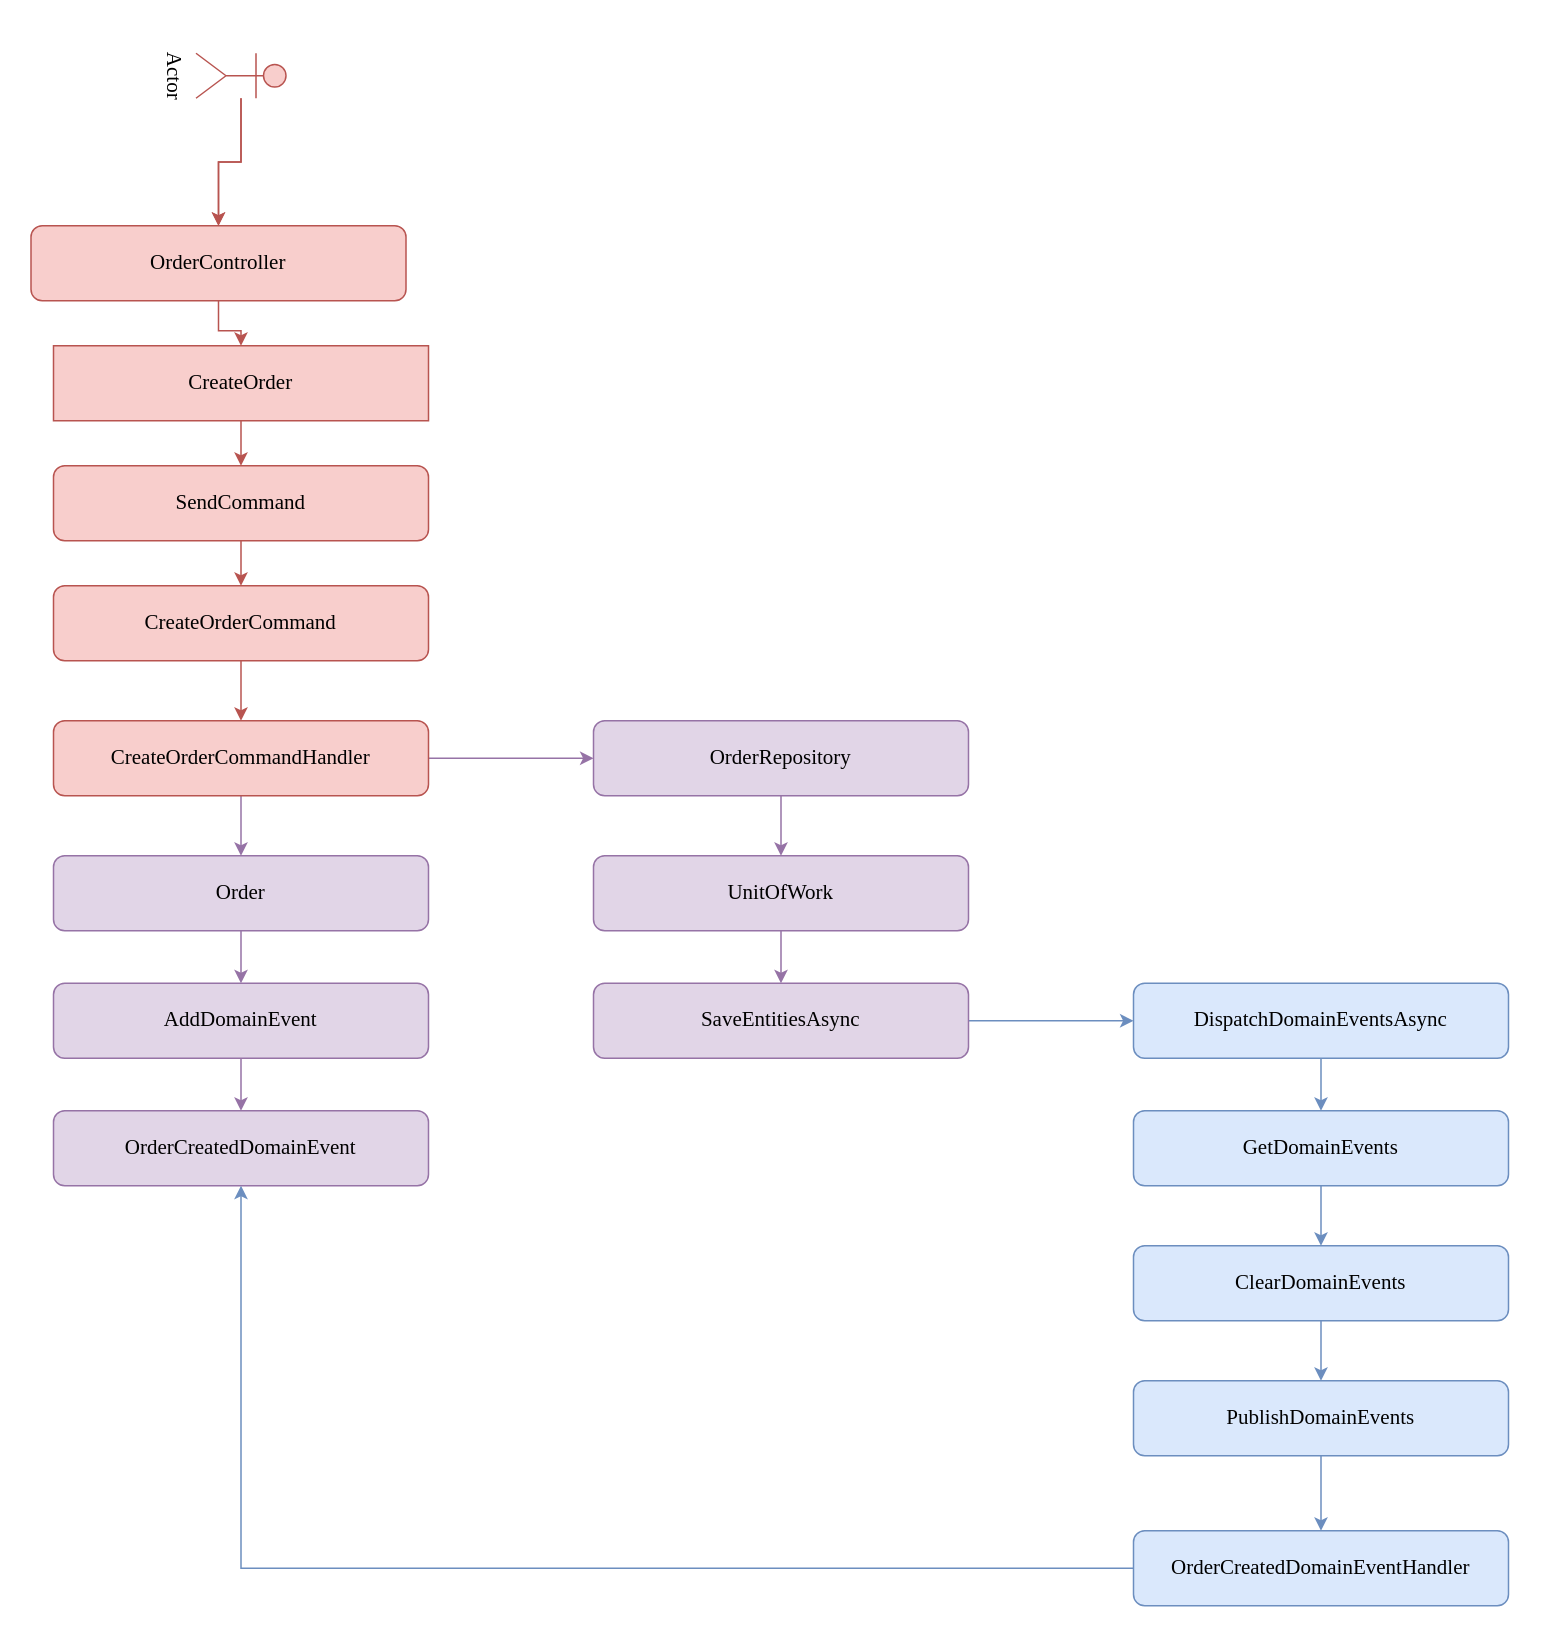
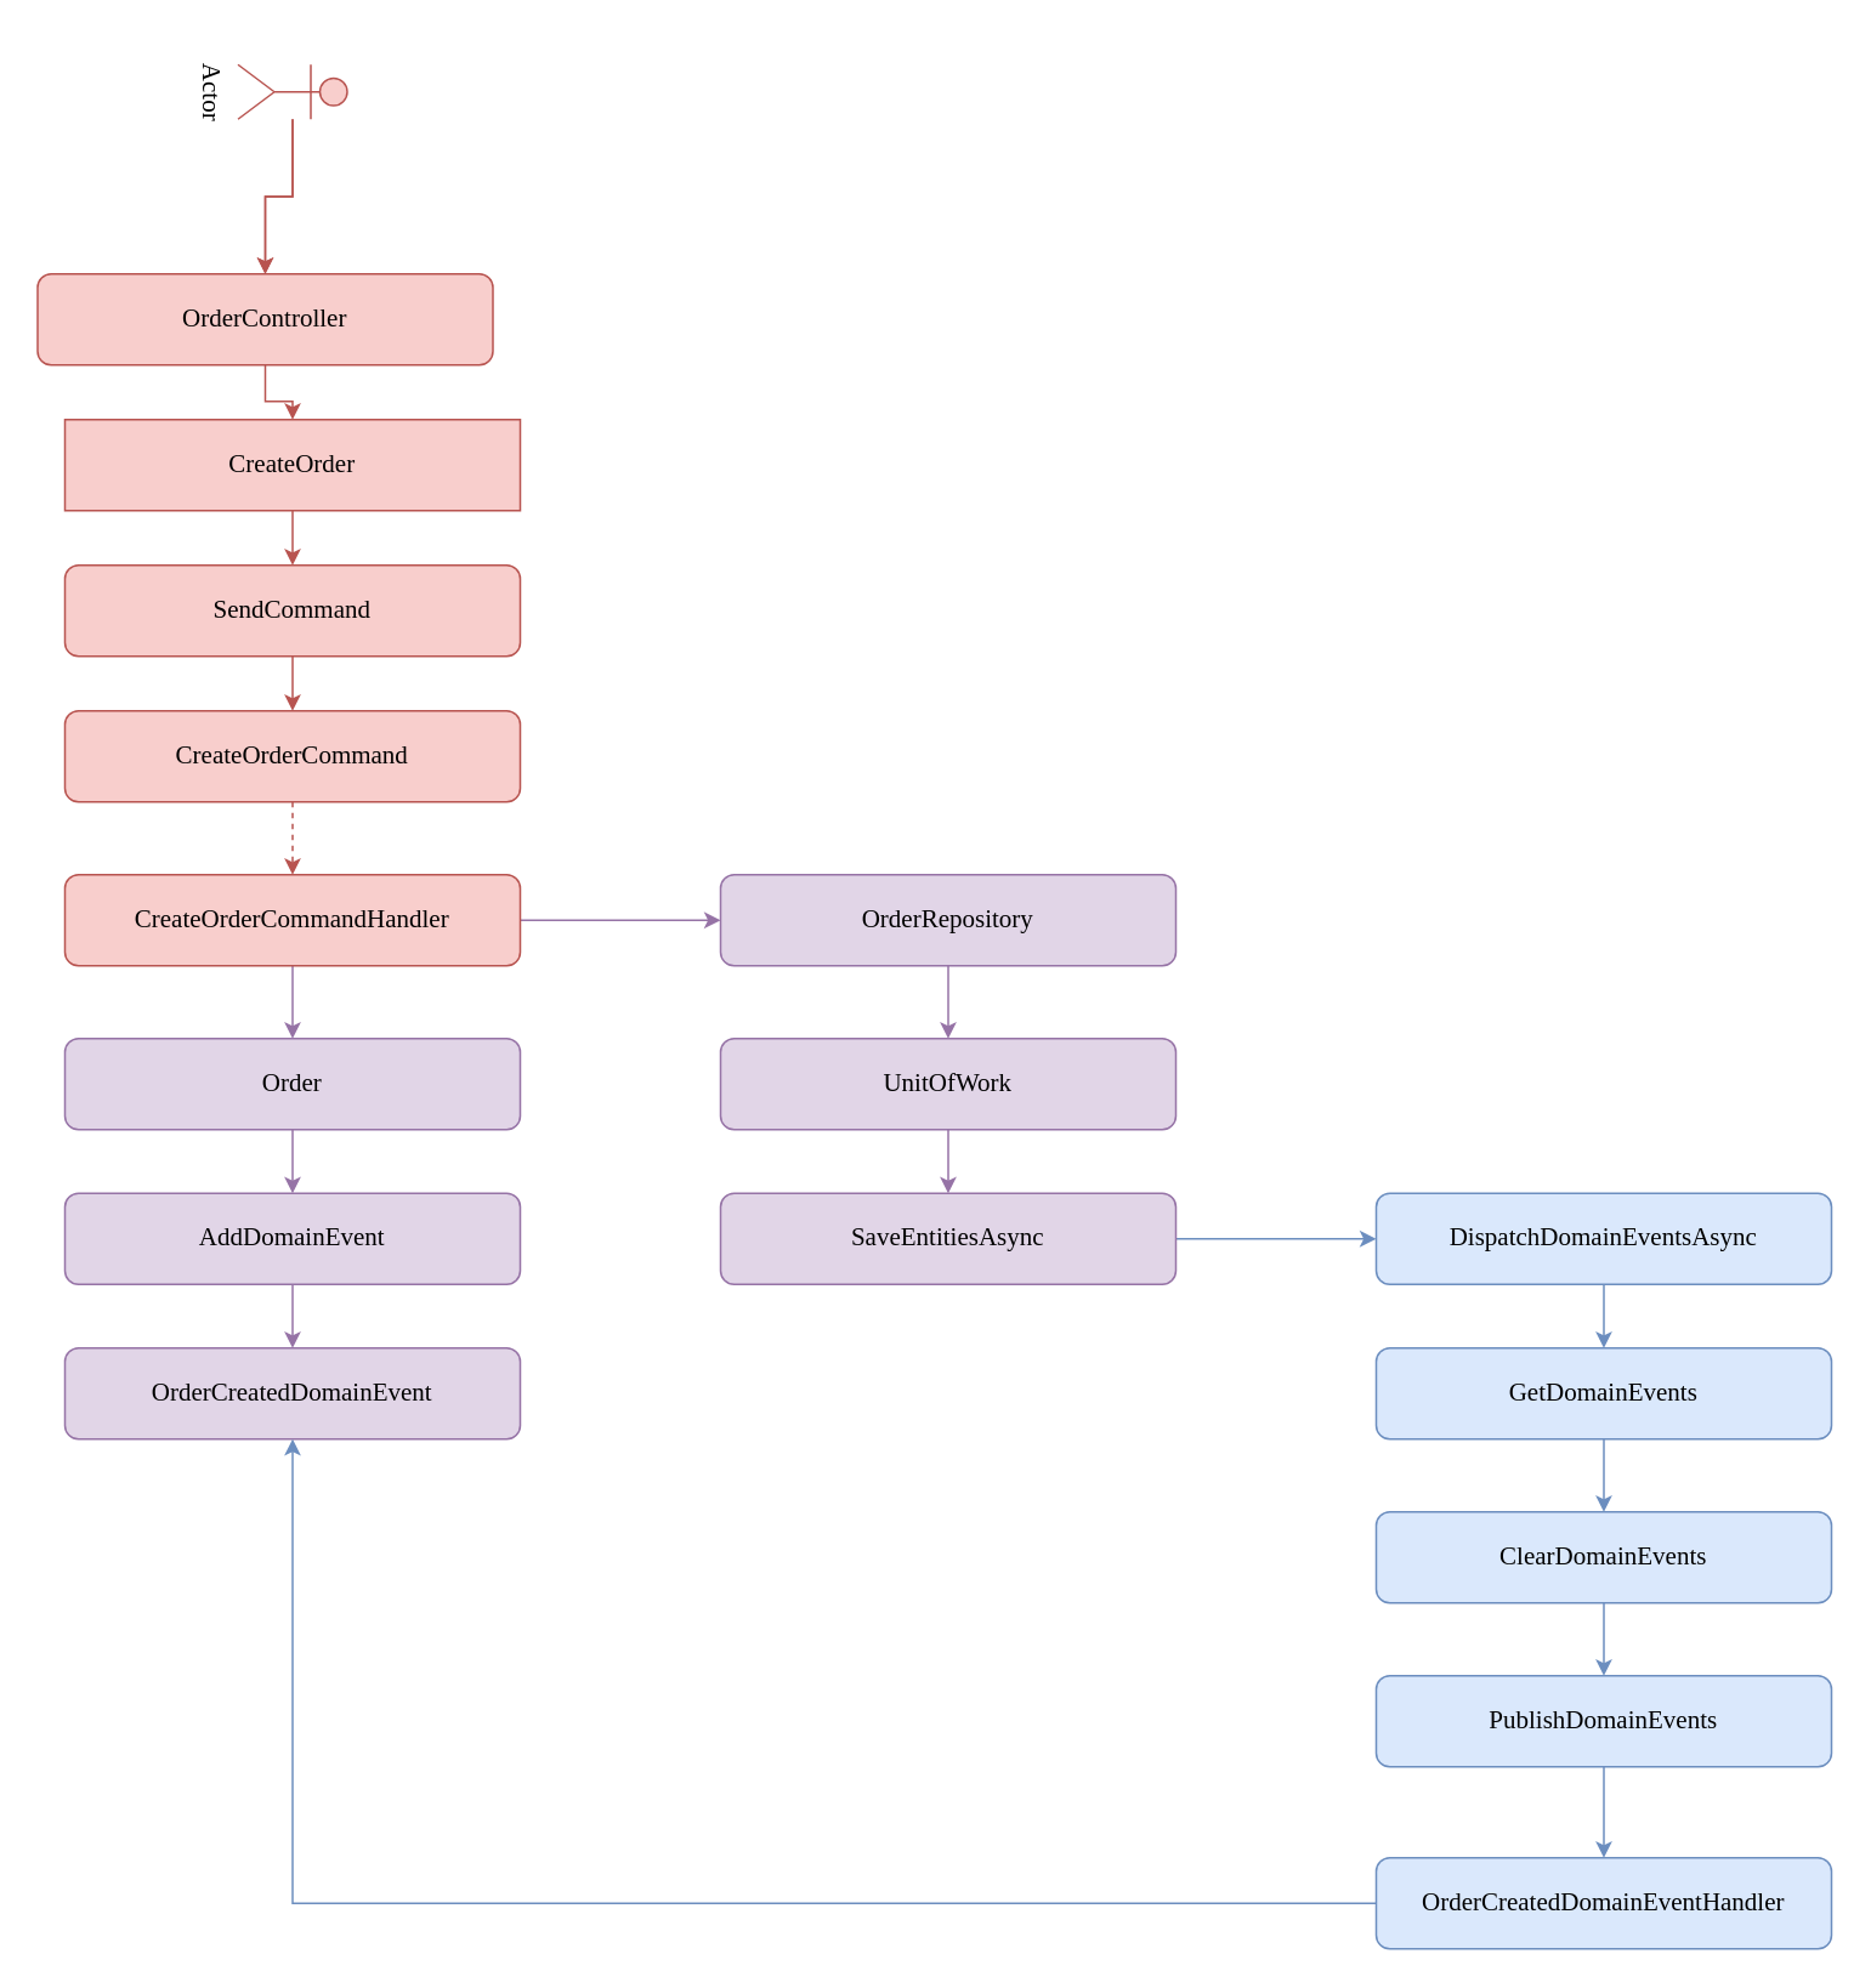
  <mxCell id="0" />
  <mxCell id="1" parent="0" />
  <mxCell id="2" style="edgeStyle=orthogonalEdgeStyle;rounded=0;orthogonalLoop=1;jettySize=auto;html=1;entryX=0.5;entryY=0;entryDx=0;entryDy=0;fillColor=#f8cecc;strokeColor=#b85450;fontSize=14;fontFamily=Comic Sans MS;" parent="1" source="3" target="5" edge="1"><mxGeometry relative="1" as="geometry" /></mxCell>
  <mxCell id="3" value="OrderController" style="rounded=1;whiteSpace=wrap;html=1;fillColor=#f8cecc;strokeColor=#b85450;fontSize=14;fontFamily=Comic Sans MS;" parent="1" vertex="1"><mxGeometry x="20" y="150" width="250" height="50" as="geometry" /></mxCell>
  <mxCell id="4" style="edgeStyle=orthogonalEdgeStyle;rounded=0;orthogonalLoop=1;jettySize=auto;html=1;entryX=0.5;entryY=0;entryDx=0;entryDy=0;fillColor=#f8cecc;strokeColor=#b85450;fontSize=14;fontFamily=Comic Sans MS;" parent="1" source="5" target="7" edge="1"><mxGeometry relative="1" as="geometry" /></mxCell>
  <mxCell id="5" value="CreateOrder" style="whiteSpace=wrap;html=1;fillColor=#f8cecc;strokeColor=#b85450;fontSize=14;fontFamily=Comic Sans MS;rounded=0;" parent="1" vertex="1"><mxGeometry x="35" y="230" width="250" height="50" as="geometry" /></mxCell>
  <mxCell id="6" style="edgeStyle=orthogonalEdgeStyle;rounded=0;orthogonalLoop=1;jettySize=auto;html=1;entryX=0.5;entryY=0;entryDx=0;entryDy=0;fillColor=#f8cecc;strokeColor=#b85450;fontSize=14;fontFamily=Comic Sans MS;" parent="1" source="7" target="9" edge="1"><mxGeometry relative="1" as="geometry" /></mxCell>
  <mxCell id="7" value="SendCommand" style="rounded=1;whiteSpace=wrap;html=1;fillColor=#f8cecc;strokeColor=#b85450;fontSize=14;fontFamily=Comic Sans MS;" parent="1" vertex="1"><mxGeometry x="35" y="310" width="250" height="50" as="geometry" /></mxCell>
- <mxCell id="8" value="" style="edgeStyle=orthogonalEdgeStyle;rounded=0;orthogonalLoop=1;jettySize=auto;html=1;fillColor=#f8cecc;strokeColor=#b85450;fontSize=14;fontFamily=Comic Sans MS;" parent="1" source="9" target="12" edge="1"><mxGeometry relative="1" as="geometry" /></mxCell>
+ <mxCell id="8" value="" style="edgeStyle=orthogonalEdgeStyle;rounded=0;orthogonalLoop=1;jettySize=auto;html=1;fillColor=#f8cecc;strokeColor=#b85450;fontSize=14;fontFamily=Comic Sans MS;dashed=1;" parent="1" source="9" target="12" edge="1"><mxGeometry relative="1" as="geometry" /></mxCell>
  <mxCell id="9" value="CreateOrderCommand" style="rounded=1;whiteSpace=wrap;html=1;fillColor=#f8cecc;strokeColor=#b85450;fontSize=14;fontFamily=Comic Sans MS;" parent="1" vertex="1"><mxGeometry x="35" y="390" width="250" height="50" as="geometry" /></mxCell>
  <mxCell id="10" style="edgeStyle=orthogonalEdgeStyle;rounded=0;orthogonalLoop=1;jettySize=auto;html=1;entryX=0.5;entryY=0;entryDx=0;entryDy=0;fillColor=#e1d5e7;strokeColor=#9673a6;fontSize=14;fontFamily=Comic Sans MS;" parent="1" source="12" target="14" edge="1"><mxGeometry relative="1" as="geometry" /></mxCell>
  <mxCell id="11" style="edgeStyle=orthogonalEdgeStyle;rounded=0;orthogonalLoop=1;jettySize=auto;html=1;entryX=0;entryY=0.5;entryDx=0;entryDy=0;fillColor=#e1d5e7;strokeColor=#9673a6;fontSize=14;fontFamily=Comic Sans MS;" parent="1" source="12" target="19" edge="1"><mxGeometry relative="1" as="geometry" /></mxCell>
  <mxCell id="12" value="CreateOrderCommandHandler" style="rounded=1;whiteSpace=wrap;html=1;fillColor=#f8cecc;strokeColor=#b85450;fontSize=14;fontFamily=Comic Sans MS;" parent="1" vertex="1"><mxGeometry x="35" y="480" width="250" height="50" as="geometry" /></mxCell>
  <mxCell id="13" style="edgeStyle=orthogonalEdgeStyle;rounded=0;orthogonalLoop=1;jettySize=auto;html=1;entryX=0.5;entryY=0;entryDx=0;entryDy=0;fillColor=#e1d5e7;strokeColor=#9673a6;fontSize=14;fontFamily=Comic Sans MS;" parent="1" source="14" target="16" edge="1"><mxGeometry relative="1" as="geometry" /></mxCell>
  <mxCell id="14" value="Order" style="rounded=1;whiteSpace=wrap;html=1;fillColor=#e1d5e7;strokeColor=#9673a6;fontSize=14;fontFamily=Comic Sans MS;" parent="1" vertex="1"><mxGeometry x="35" y="570" width="250" height="50" as="geometry" /></mxCell>
  <mxCell id="15" style="edgeStyle=orthogonalEdgeStyle;rounded=0;orthogonalLoop=1;jettySize=auto;html=1;entryX=0.5;entryY=0;entryDx=0;entryDy=0;fillColor=#e1d5e7;strokeColor=#9673a6;fontSize=14;fontFamily=Comic Sans MS;" parent="1" source="16" target="17" edge="1"><mxGeometry relative="1" as="geometry" /></mxCell>
  <mxCell id="16" value="AddDomainEvent" style="rounded=1;whiteSpace=wrap;html=1;fillColor=#e1d5e7;strokeColor=#9673a6;fontSize=14;fontFamily=Comic Sans MS;" parent="1" vertex="1"><mxGeometry x="35" y="655" width="250" height="50" as="geometry" /></mxCell>
  <mxCell id="17" value="OrderCreatedDomainEvent" style="rounded=1;whiteSpace=wrap;html=1;fillColor=#e1d5e7;strokeColor=#9673a6;fontSize=14;fontFamily=Comic Sans MS;" parent="1" vertex="1"><mxGeometry x="35" y="740" width="250" height="50" as="geometry" /></mxCell>
  <mxCell id="18" style="edgeStyle=orthogonalEdgeStyle;rounded=0;orthogonalLoop=1;jettySize=auto;html=1;entryX=0.5;entryY=0;entryDx=0;entryDy=0;fillColor=#e1d5e7;strokeColor=#9673a6;fontSize=14;fontFamily=Comic Sans MS;" parent="1" source="19" target="21" edge="1"><mxGeometry relative="1" as="geometry" /></mxCell>
  <mxCell id="19" value="OrderRepository" style="rounded=1;whiteSpace=wrap;html=1;fillColor=#e1d5e7;strokeColor=#9673a6;fontSize=14;fontFamily=Comic Sans MS;" parent="1" vertex="1"><mxGeometry x="395" y="480" width="250" height="50" as="geometry" /></mxCell>
  <mxCell id="20" style="edgeStyle=orthogonalEdgeStyle;rounded=0;orthogonalLoop=1;jettySize=auto;html=1;entryX=0.5;entryY=0;entryDx=0;entryDy=0;fillColor=#e1d5e7;strokeColor=#9673a6;fontSize=14;fontFamily=Comic Sans MS;" parent="1" source="21" target="23" edge="1"><mxGeometry relative="1" as="geometry" /></mxCell>
  <mxCell id="21" value="UnitOfWork" style="rounded=1;whiteSpace=wrap;html=1;fillColor=#e1d5e7;strokeColor=#9673a6;fontSize=14;fontFamily=Comic Sans MS;" parent="1" vertex="1"><mxGeometry x="395" y="570" width="250" height="50" as="geometry" /></mxCell>
  <mxCell id="22" style="edgeStyle=orthogonalEdgeStyle;rounded=0;orthogonalLoop=1;jettySize=auto;html=1;entryX=0;entryY=0.5;entryDx=0;entryDy=0;fillColor=#dae8fc;strokeColor=#6c8ebf;fontSize=14;fontFamily=Comic Sans MS;" parent="1" source="23" target="25" edge="1"><mxGeometry relative="1" as="geometry" /></mxCell>
  <mxCell id="23" value="SaveEntitiesAsync" style="rounded=1;whiteSpace=wrap;html=1;fillColor=#e1d5e7;strokeColor=#9673a6;fontSize=14;fontFamily=Comic Sans MS;" parent="1" vertex="1"><mxGeometry x="395" y="655" width="250" height="50" as="geometry" /></mxCell>
  <mxCell id="24" style="edgeStyle=orthogonalEdgeStyle;rounded=0;orthogonalLoop=1;jettySize=auto;html=1;entryX=0.5;entryY=0;entryDx=0;entryDy=0;fillColor=#dae8fc;strokeColor=#6c8ebf;fontSize=14;fontFamily=Comic Sans MS;" parent="1" source="25" target="27" edge="1"><mxGeometry relative="1" as="geometry" /></mxCell>
  <mxCell id="25" value="DispatchDomainEventsAsync" style="rounded=1;whiteSpace=wrap;html=1;fillColor=#dae8fc;strokeColor=#6c8ebf;fontSize=14;fontFamily=Comic Sans MS;" parent="1" vertex="1"><mxGeometry x="755" y="655" width="250" height="50" as="geometry" /></mxCell>
  <mxCell id="26" style="edgeStyle=orthogonalEdgeStyle;rounded=0;orthogonalLoop=1;jettySize=auto;html=1;entryX=0.5;entryY=0;entryDx=0;entryDy=0;fillColor=#dae8fc;strokeColor=#6c8ebf;fontSize=14;fontFamily=Comic Sans MS;" parent="1" source="27" target="29" edge="1"><mxGeometry relative="1" as="geometry" /></mxCell>
  <mxCell id="27" value="GetDomainEvents" style="rounded=1;whiteSpace=wrap;html=1;fillColor=#dae8fc;strokeColor=#6c8ebf;fontSize=14;fontFamily=Comic Sans MS;" parent="1" vertex="1"><mxGeometry x="755" y="740" width="250" height="50" as="geometry" /></mxCell>
  <mxCell id="28" style="edgeStyle=orthogonalEdgeStyle;rounded=0;orthogonalLoop=1;jettySize=auto;html=1;entryX=0.5;entryY=0;entryDx=0;entryDy=0;fillColor=#dae8fc;strokeColor=#6c8ebf;fontSize=14;fontFamily=Comic Sans MS;" parent="1" source="29" target="31" edge="1"><mxGeometry relative="1" as="geometry" /></mxCell>
  <mxCell id="29" value="ClearDomainEvents" style="rounded=1;whiteSpace=wrap;html=1;fillColor=#dae8fc;strokeColor=#6c8ebf;fontSize=14;fontFamily=Comic Sans MS;" parent="1" vertex="1"><mxGeometry x="755" y="830" width="250" height="50" as="geometry" /></mxCell>
  <mxCell id="30" style="edgeStyle=orthogonalEdgeStyle;rounded=0;orthogonalLoop=1;jettySize=auto;html=1;entryX=0.5;entryY=0;entryDx=0;entryDy=0;fillColor=#dae8fc;strokeColor=#6c8ebf;fontSize=14;fontFamily=Comic Sans MS;" parent="1" source="31" target="33" edge="1"><mxGeometry relative="1" as="geometry" /></mxCell>
  <mxCell id="31" value="PublishDomainEvents" style="rounded=1;whiteSpace=wrap;html=1;fillColor=#dae8fc;strokeColor=#6c8ebf;fontSize=14;fontFamily=Comic Sans MS;" parent="1" vertex="1"><mxGeometry x="755" y="920" width="250" height="50" as="geometry" /></mxCell>
  <mxCell id="32" style="edgeStyle=orthogonalEdgeStyle;rounded=0;orthogonalLoop=1;jettySize=auto;html=1;entryX=0.5;entryY=1;entryDx=0;entryDy=0;fontFamily=Comic Sans MS;fontSize=14;fillColor=#dae8fc;strokeColor=#6c8ebf;" parent="1" source="33" target="17" edge="1"><mxGeometry relative="1" as="geometry" /></mxCell>
  <mxCell id="33" value="OrderCreatedDomainEventHandler" style="rounded=1;whiteSpace=wrap;html=1;fillColor=#dae8fc;strokeColor=#6c8ebf;fontSize=14;fontFamily=Comic Sans MS;" parent="1" vertex="1"><mxGeometry x="755" y="1020" width="250" height="50" as="geometry" /></mxCell>
  <mxCell id="34" style="edgeStyle=orthogonalEdgeStyle;rounded=0;orthogonalLoop=1;jettySize=auto;html=1;entryX=0.5;entryY=0;entryDx=0;entryDy=0;fillColor=#f8cecc;strokeColor=#b85450;fontSize=14;fontFamily=Comic Sans MS;" parent="1" source="36" target="3" edge="1"><mxGeometry relative="1" as="geometry" /></mxCell>
  <mxCell id="35" value="" style="edgeStyle=orthogonalEdgeStyle;rounded=0;orthogonalLoop=1;jettySize=auto;html=1;fillColor=#f8cecc;strokeColor=#b85450;fontSize=14;fontFamily=Comic Sans MS;" parent="1" source="36" target="3" edge="1"><mxGeometry relative="1" as="geometry" /></mxCell>
  <mxCell id="36" value="Actor" style="shape=umlActor;verticalLabelPosition=bottom;verticalAlign=top;html=1;outlineConnect=0;rotation=90;fillColor=#f8cecc;strokeColor=#b85450;fontSize=14;fontFamily=Comic Sans MS;" parent="1" vertex="1"><mxGeometry x="145" y="20" width="30" height="60" as="geometry" /></mxCell>
